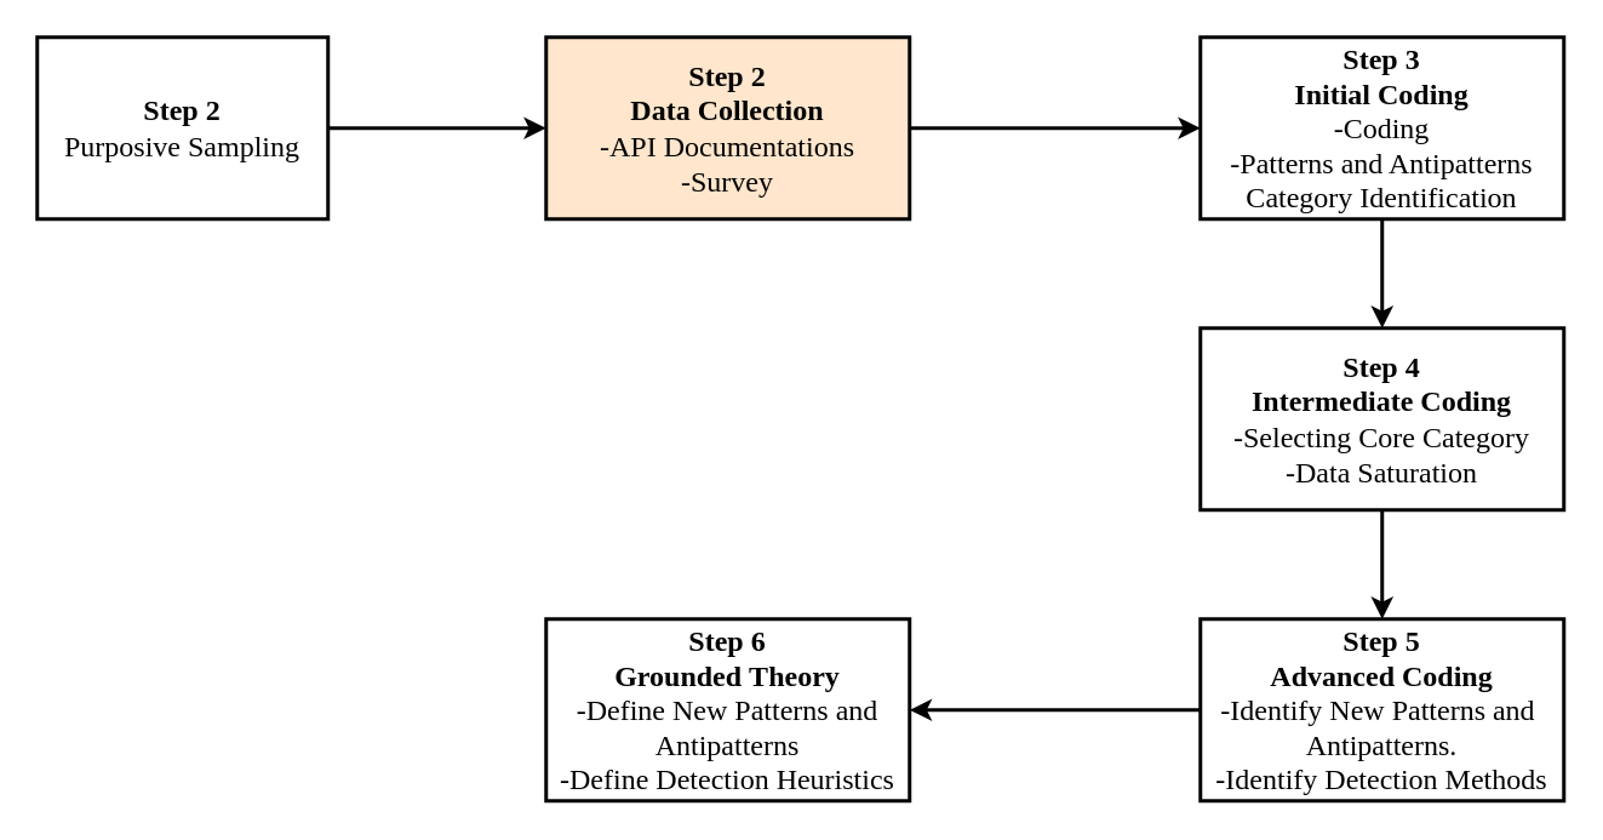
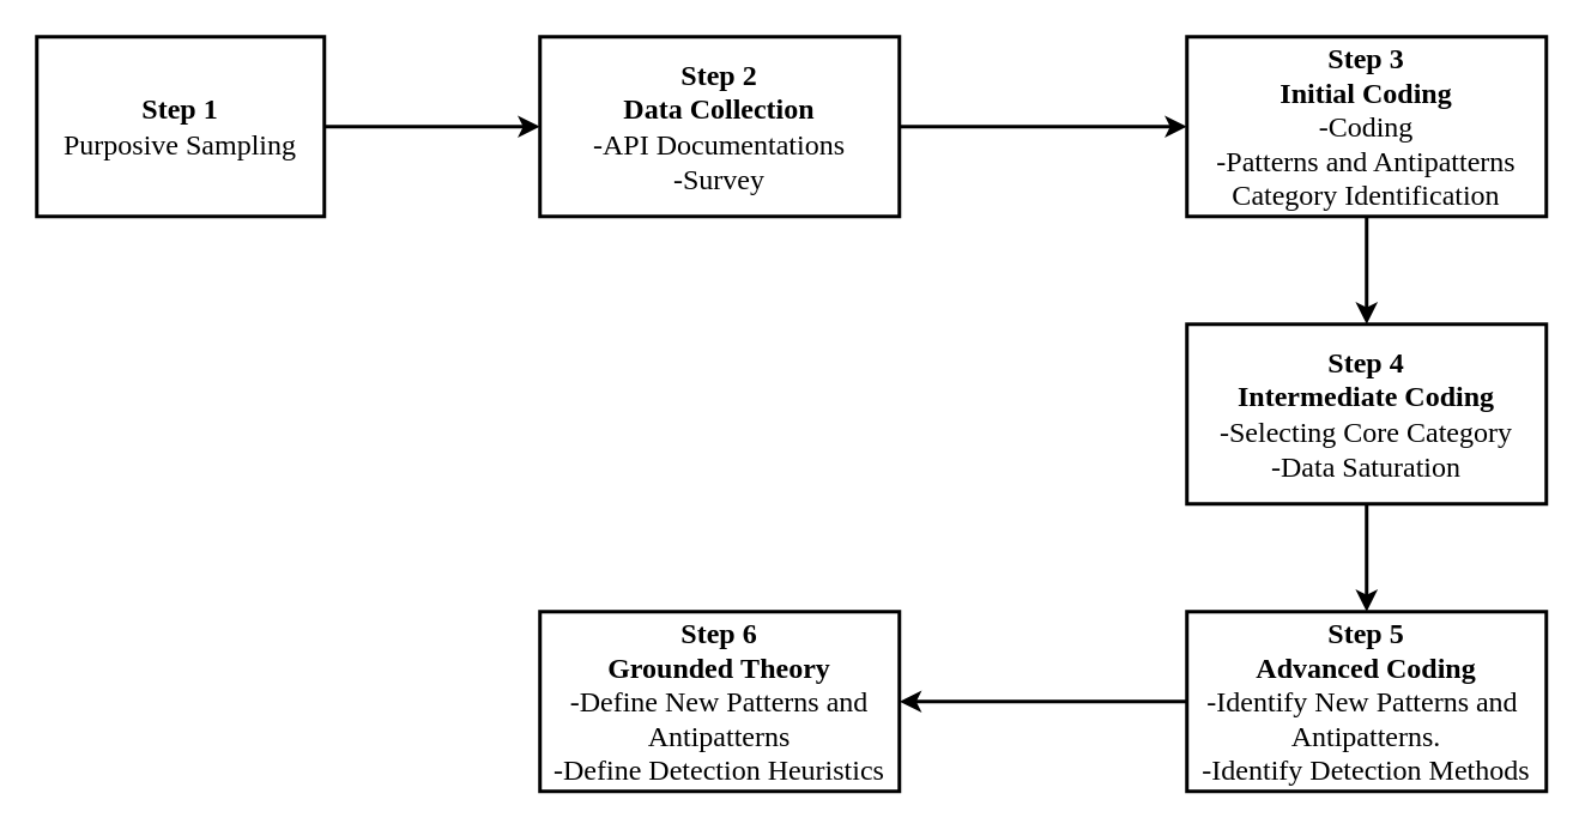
  <mxCell id="0" />
  <mxCell id="1" parent="0" />
- <mxCell id="2" value="&lt;font style=&quot;font-size: 16px;&quot;&gt;&lt;b style=&quot;&quot;&gt;Step 2&lt;/b&gt;&lt;/font&gt;&lt;div style=&quot;&quot;&gt;&lt;span style=&quot;font-size: 16px;&quot;&gt;Purposive Sampling&lt;/span&gt;&lt;/div&gt;" style="rounded=0;whiteSpace=wrap;html=1;strokeWidth=2;container=0;fontStyle=0;fontFamily=Times New Roman;fontSize=15;" parent="1" vertex="1"><mxGeometry x="20" y="20" width="160" height="100" as="geometry" /></mxCell>
- <mxCell id="3" value="&lt;font style=&quot;font-size: 16px;&quot;&gt;&lt;b style=&quot;&quot;&gt;Step 2&lt;/b&gt;&lt;/font&gt;&lt;div style=&quot;&quot;&gt;&lt;b&gt;&lt;span style=&quot;font-size: 16px;&quot;&gt;Data&amp;nbsp;&lt;/span&gt;&lt;span style=&quot;font-size: 16px; background-color: transparent; color: light-dark(rgb(0, 0, 0), rgb(255, 255, 255));&quot;&gt;Collection&lt;/span&gt;&lt;/b&gt;&lt;/div&gt;&lt;div style=&quot;&quot;&gt;&lt;span style=&quot;font-size: 16px; background-color: transparent; color: light-dark(rgb(0, 0, 0), rgb(255, 255, 255));&quot;&gt;-API Documentations&lt;/span&gt;&lt;/div&gt;&lt;div style=&quot;&quot;&gt;&lt;span style=&quot;font-size: 16px; background-color: transparent; color: light-dark(rgb(0, 0, 0), rgb(255, 255, 255));&quot;&gt;-Survey&lt;/span&gt;&lt;/div&gt;" style="rounded=0;whiteSpace=wrap;html=1;strokeWidth=2;container=0;fontStyle=0;fontFamily=Times New Roman;fontSize=15;fillColor=#ffe6cc;" vertex="1" parent="1"><mxGeometry x="300" y="20" width="200" height="100" as="geometry" /></mxCell>
+ <mxCell id="2" value="&lt;font style=&quot;font-size: 16px;&quot;&gt;&lt;b style=&quot;&quot;&gt;Step 1&lt;/b&gt;&lt;/font&gt;&lt;div style=&quot;&quot;&gt;&lt;span style=&quot;font-size: 16px;&quot;&gt;Purposive Sampling&lt;/span&gt;&lt;/div&gt;" style="rounded=0;whiteSpace=wrap;html=1;strokeWidth=2;container=0;fontStyle=0;fontFamily=Times New Roman;fontSize=15;" parent="1" vertex="1"><mxGeometry x="20" y="20" width="160" height="100" as="geometry" /></mxCell>
+ <mxCell id="3" value="&lt;font style=&quot;font-size: 16px;&quot;&gt;&lt;b style=&quot;&quot;&gt;Step 2&lt;/b&gt;&lt;/font&gt;&lt;div style=&quot;&quot;&gt;&lt;b&gt;&lt;span style=&quot;font-size: 16px;&quot;&gt;Data&amp;nbsp;&lt;/span&gt;&lt;span style=&quot;font-size: 16px; background-color: transparent; color: light-dark(rgb(0, 0, 0), rgb(255, 255, 255));&quot;&gt;Collection&lt;/span&gt;&lt;/b&gt;&lt;/div&gt;&lt;div style=&quot;&quot;&gt;&lt;span style=&quot;font-size: 16px; background-color: transparent; color: light-dark(rgb(0, 0, 0), rgb(255, 255, 255));&quot;&gt;-API Documentations&lt;/span&gt;&lt;/div&gt;&lt;div style=&quot;&quot;&gt;&lt;span style=&quot;font-size: 16px; background-color: transparent; color: light-dark(rgb(0, 0, 0), rgb(255, 255, 255));&quot;&gt;-Survey&lt;/span&gt;&lt;/div&gt;" style="rounded=0;whiteSpace=wrap;html=1;strokeWidth=2;container=0;fontStyle=0;fontFamily=Times New Roman;fontSize=15;" vertex="1" parent="1"><mxGeometry x="300" y="20" width="200" height="100" as="geometry" /></mxCell>
  <mxCell id="4" value="&lt;font style=&quot;font-size: 16px;&quot;&gt;&lt;span style=&quot;&quot;&gt;Step 3&lt;/span&gt;&lt;/font&gt;&lt;div style=&quot;&quot;&gt;&lt;span style=&quot;font-size: 16px;&quot;&gt;Initial&amp;nbsp;&lt;/span&gt;&lt;span style=&quot;font-size: 16px; background-color: transparent; color: light-dark(rgb(0, 0, 0), rgb(255, 255, 255));&quot;&gt;Coding&lt;/span&gt;&lt;/div&gt;&lt;div style=&quot;&quot;&gt;&lt;span style=&quot;font-size: 16px; background-color: transparent; color: light-dark(rgb(0, 0, 0), rgb(255, 255, 255)); font-weight: normal;&quot;&gt;-Coding&lt;/span&gt;&lt;/div&gt;&lt;div style=&quot;&quot;&gt;&lt;span style=&quot;font-size: 16px; background-color: transparent; color: light-dark(rgb(0, 0, 0), rgb(255, 255, 255)); font-weight: normal;&quot;&gt;-Patterns and Antipatterns Category Identification&lt;/span&gt;&lt;/div&gt;" style="rounded=0;whiteSpace=wrap;html=1;strokeWidth=2;container=0;fontStyle=1;fontFamily=Times New Roman;fontSize=15;" vertex="1" parent="1"><mxGeometry x="660" y="20" width="200" height="100" as="geometry" /></mxCell>
  <mxCell id="5" value="&lt;font style=&quot;font-size: 16px;&quot;&gt;&lt;span style=&quot;&quot;&gt;Step 4&lt;br&gt;&lt;/span&gt;&lt;/font&gt;&lt;div style=&quot;&quot;&gt;&lt;span style=&quot;background-color: transparent; font-size: 16px;&quot;&gt;Intermediate&amp;nbsp;&lt;/span&gt;&lt;span style=&quot;font-size: 16px; background-color: transparent; color: light-dark(rgb(0, 0, 0), rgb(255, 255, 255));&quot;&gt;Coding&lt;/span&gt;&lt;/div&gt;&lt;div style=&quot;&quot;&gt;&lt;span style=&quot;font-size: 16px; background-color: transparent; color: light-dark(rgb(0, 0, 0), rgb(255, 255, 255)); font-weight: normal;&quot;&gt;-Selecting Core Category&lt;/span&gt;&lt;/div&gt;&lt;div style=&quot;&quot;&gt;&lt;span style=&quot;font-size: 16px; background-color: transparent; color: light-dark(rgb(0, 0, 0), rgb(255, 255, 255)); font-weight: normal;&quot;&gt;-Data Saturation&lt;/span&gt;&lt;/div&gt;" style="rounded=0;whiteSpace=wrap;html=1;strokeWidth=2;container=0;fontStyle=1;fontFamily=Times New Roman;fontSize=15;" vertex="1" parent="1"><mxGeometry x="660" y="180" width="200" height="100" as="geometry" /></mxCell>
  <mxCell id="6" value="&lt;font style=&quot;font-size: 16px;&quot;&gt;&lt;span style=&quot;&quot;&gt;Step 5&lt;br&gt;&lt;/span&gt;&lt;/font&gt;&lt;div style=&quot;&quot;&gt;&lt;span style=&quot;font-size: 16px;&quot;&gt;Advanced&amp;nbsp;&lt;/span&gt;&lt;span style=&quot;font-size: 16px; background-color: transparent; color: light-dark(rgb(0, 0, 0), rgb(255, 255, 255));&quot;&gt;Coding&lt;/span&gt;&lt;/div&gt;&lt;div style=&quot;&quot;&gt;&lt;span style=&quot;font-size: 16px; background-color: transparent; color: light-dark(rgb(0, 0, 0), rgb(255, 255, 255)); font-weight: normal;&quot;&gt;-Identify New Patterns and&amp;nbsp; Antipatterns.&lt;/span&gt;&lt;/div&gt;&lt;div style=&quot;&quot;&gt;&lt;span style=&quot;font-size: 16px; background-color: transparent; color: light-dark(rgb(0, 0, 0), rgb(255, 255, 255)); font-weight: normal;&quot;&gt;-Identify Detection Methods&lt;/span&gt;&lt;/div&gt;" style="rounded=0;whiteSpace=wrap;html=1;strokeWidth=2;container=0;fontStyle=1;fontFamily=Times New Roman;fontSize=15;" vertex="1" parent="1"><mxGeometry x="660" y="340" width="200" height="100" as="geometry" /></mxCell>
  <mxCell id="7" value="&lt;font style=&quot;font-size: 16px;&quot;&gt;&lt;span style=&quot;&quot;&gt;Step 6&lt;br&gt;&lt;/span&gt;&lt;/font&gt;&lt;div style=&quot;&quot;&gt;&lt;span style=&quot;font-size: 16px;&quot;&gt;Grounded&amp;nbsp;&lt;/span&gt;&lt;span style=&quot;font-size: 16px; background-color: transparent; color: light-dark(rgb(0, 0, 0), rgb(255, 255, 255));&quot;&gt;Theory&lt;/span&gt;&lt;/div&gt;&lt;div style=&quot;&quot;&gt;&lt;span style=&quot;font-size: 16px; font-weight: normal;&quot;&gt;-Define New Patterns and Antipatterns&lt;/span&gt;&lt;/div&gt;&lt;div style=&quot;&quot;&gt;&lt;span style=&quot;font-size: 16px; font-weight: normal;&quot;&gt;-Define Detection Heuristics&lt;/span&gt;&lt;/div&gt;" style="rounded=0;whiteSpace=wrap;html=1;strokeWidth=2;container=0;fontStyle=1;fontFamily=Times New Roman;fontSize=15;" vertex="1" parent="1"><mxGeometry x="300" y="340" width="200" height="100" as="geometry" /></mxCell>
  <mxCell id="8" value="" style="endArrow=classic;html=1;rounded=0;entryX=0;entryY=0.5;entryDx=0;entryDy=0;strokeWidth=2;" edge="1" parent="1" target="4"><mxGeometry width="50" height="50" relative="1" as="geometry"><mxPoint x="500" y="70" as="sourcePoint" /><mxPoint x="550" y="20" as="targetPoint" /></mxGeometry></mxCell>
  <mxCell id="9" value="" style="endArrow=classic;html=1;rounded=0;entryX=0.5;entryY=0;entryDx=0;entryDy=0;strokeWidth=2;" edge="1" parent="1" target="5"><mxGeometry width="50" height="50" relative="1" as="geometry"><mxPoint x="760" y="120" as="sourcePoint" /><mxPoint x="810" y="70" as="targetPoint" /></mxGeometry></mxCell>
  <mxCell id="10" value="" style="endArrow=classic;html=1;rounded=0;entryX=0.5;entryY=0;entryDx=0;entryDy=0;strokeWidth=2;" edge="1" parent="1" target="6"><mxGeometry width="50" height="50" relative="1" as="geometry"><mxPoint x="760" y="280" as="sourcePoint" /><mxPoint x="810" y="230" as="targetPoint" /></mxGeometry></mxCell>
  <mxCell id="11" value="" style="endArrow=classic;html=1;rounded=0;exitX=0;exitY=0.5;exitDx=0;exitDy=0;strokeWidth=2;" edge="1" parent="1" source="6" target="7"><mxGeometry width="50" height="50" relative="1" as="geometry"><mxPoint x="470" y="270" as="sourcePoint" /><mxPoint x="520" y="220" as="targetPoint" /></mxGeometry></mxCell>
  <mxCell id="12" value="" style="endArrow=classic;html=1;rounded=0;entryX=0;entryY=0.5;entryDx=0;entryDy=0;strokeWidth=2;" edge="1" parent="1" target="3"><mxGeometry width="50" height="50" relative="1" as="geometry"><mxPoint x="180" y="70" as="sourcePoint" /><mxPoint x="230" y="20" as="targetPoint" /></mxGeometry></mxCell>
